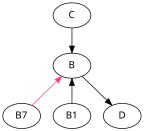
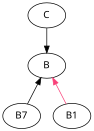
  digraph {
    node [fontname="Avenir Next"]
    edge [fontname="Avenir Next"]
    n1 [label=B7]
    B
    B1
-   D
    C
-   B -> n1 [color="#f94179" dir=back]
-   B -> B1 [color=black dir=back]
-   B -> D
+   B -> n1 [color=black dir=back]
+   B -> B1 [color="#f94179" dir=back]
    C -> B
  }
